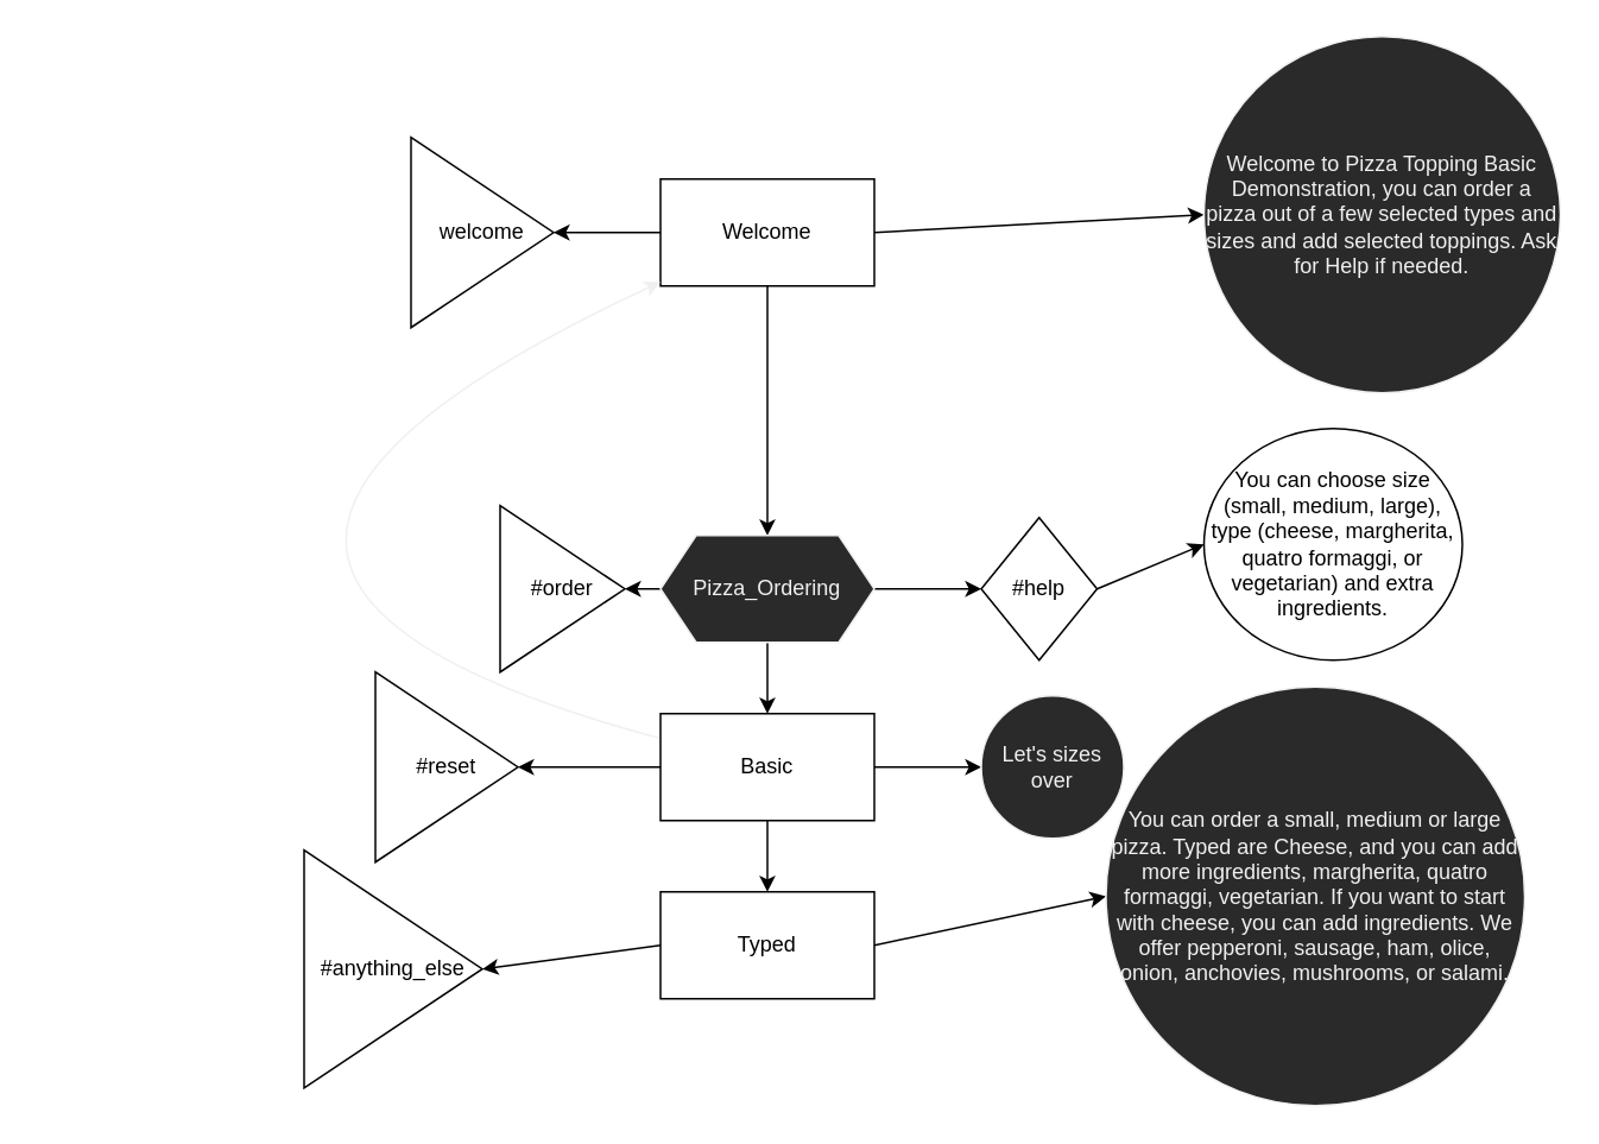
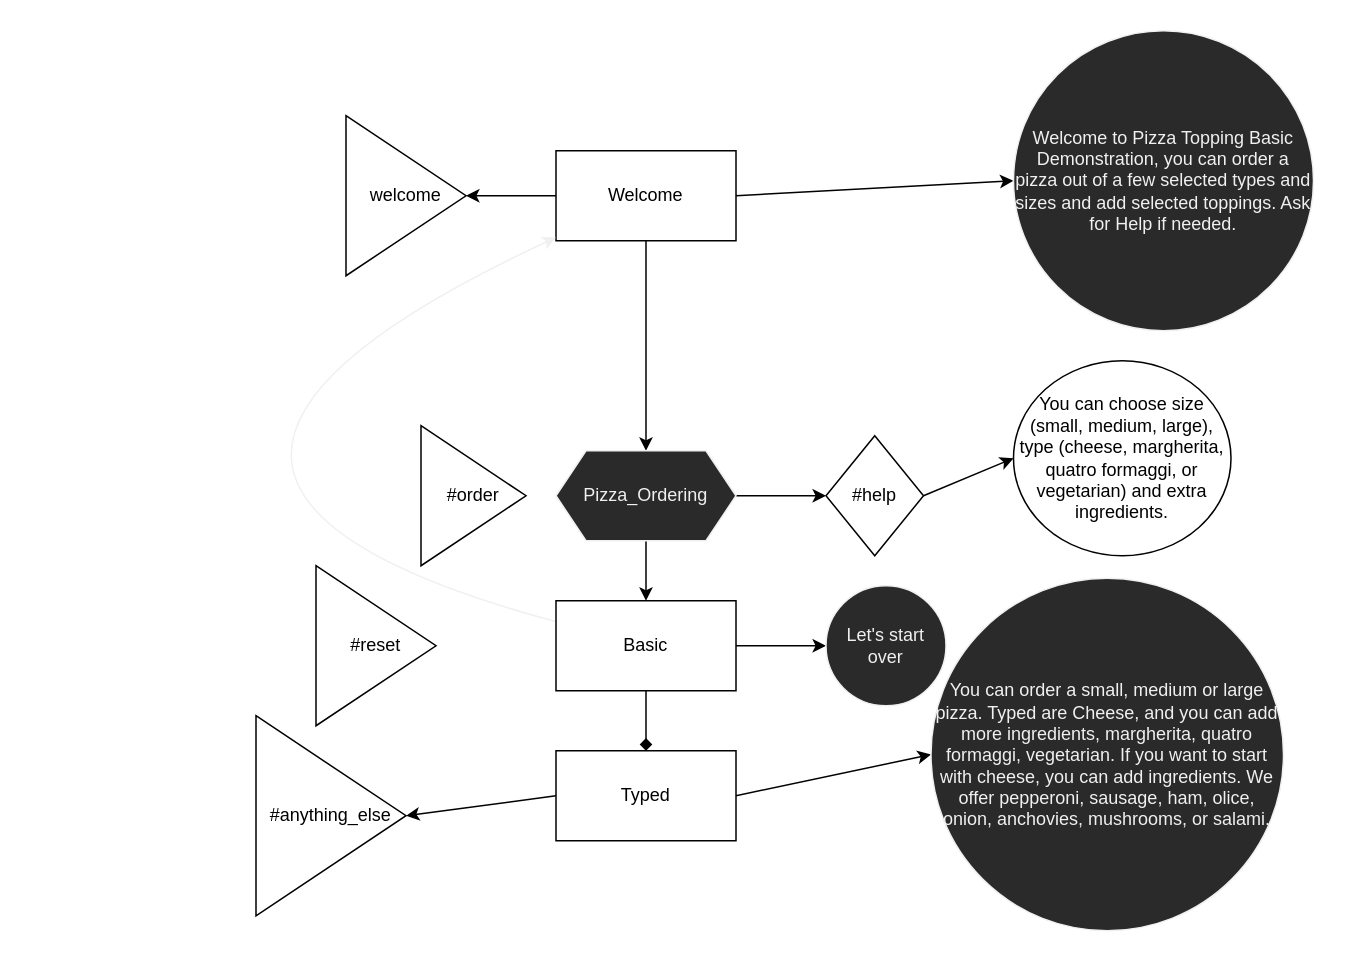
  <mxCell id="0" />
  <mxCell id="1" parent="0" />
  <mxCell id="2" style="edgeStyle=none;html=1;exitX=0.5;exitY=1;exitDx=0;exitDy=0;entryX=0.5;entryY=0;entryDx=0;entryDy=0;" parent="1" source="5" target="9" edge="1"><mxGeometry relative="1" as="geometry" /></mxCell>
  <mxCell id="3" style="edgeStyle=none;html=1;exitX=1;exitY=0.5;exitDx=0;exitDy=0;entryX=0;entryY=0.5;entryDx=0;entryDy=0;" parent="1" source="5" target="20" edge="1"><mxGeometry relative="1" as="geometry" /></mxCell>
  <mxCell id="4" style="edgeStyle=none;html=1;exitX=0;exitY=0.5;exitDx=0;exitDy=0;entryX=1;entryY=0.5;entryDx=0;entryDy=0;" parent="1" source="5" target="21" edge="1"><mxGeometry relative="1" as="geometry" /></mxCell>
  <mxCell id="5" value="Welcome" style="rounded=0;whiteSpace=wrap;html=1;" parent="1" vertex="1"><mxGeometry x="370" y="100" width="120" height="60" as="geometry" /></mxCell>
  <mxCell id="6" style="edgeStyle=none;html=1;exitX=0.5;exitY=1;exitDx=0;exitDy=0;entryX=0.5;entryY=0;entryDx=0;entryDy=0;" parent="1" source="9" target="14" edge="1"><mxGeometry relative="1" as="geometry" /></mxCell>
- <mxCell id="7" style="edgeStyle=none;html=1;exitX=0;exitY=0.5;exitDx=0;exitDy=0;entryX=1;entryY=0.5;entryDx=0;entryDy=0;" parent="1" source="9" target="23" edge="1"><mxGeometry relative="1" as="geometry" /></mxCell>
  <mxCell id="8" style="edgeStyle=none;html=1;exitX=1;exitY=0.5;exitDx=0;exitDy=0;entryX=0;entryY=0.5;entryDx=0;entryDy=0;" parent="1" source="9" target="26" edge="1"><mxGeometry relative="1" as="geometry" /></mxCell>
  <mxCell id="9" value="Pizza_Ordering" style="shape=hexagon;perimeter=hexagonPerimeter2;whiteSpace=wrap;html=1;fixedSize=1;fontFamily=Helvetica;fontSize=12;fontColor=rgb(240, 240, 240);align=center;strokeColor=rgb(240, 240, 240);fillColor=rgb(42, 42, 42);" parent="1" vertex="1"><mxGeometry x="370" y="300" width="120" height="60" as="geometry" /></mxCell>
- <mxCell id="10" style="edgeStyle=none;html=1;exitX=0.5;exitY=1;exitDx=0;exitDy=0;entryX=0.5;entryY=0;entryDx=0;entryDy=0;" parent="1" source="14" target="17" edge="1"><mxGeometry relative="1" as="geometry" /></mxCell>
+ <mxCell id="10" style="edgeStyle=none;html=1;exitX=0.5;exitY=1;exitDx=0;exitDy=0;entryX=0.5;entryY=0;entryDx=0;entryDy=0;endArrow=diamond;" parent="1" source="14" target="17" edge="1"><mxGeometry relative="1" as="geometry" /></mxCell>
  <mxCell id="11" style="edgeStyle=none;html=1;exitX=1;exitY=0.5;exitDx=0;exitDy=0;entryX=0;entryY=0.5;entryDx=0;entryDy=0;" parent="1" source="14" target="19" edge="1"><mxGeometry relative="1" as="geometry" /></mxCell>
- <mxCell id="12" style="edgeStyle=none;html=1;exitX=0;exitY=0.5;exitDx=0;exitDy=0;entryX=1;entryY=0.5;entryDx=0;entryDy=0;" parent="1" source="14" target="24" edge="1"><mxGeometry relative="1" as="geometry" /></mxCell>
  <mxCell id="13" style="curved=1;endArrow=classic;html=1;fontFamily=Helvetica;fontSize=11;fontColor=rgb(240, 240, 240);align=center;strokeColor=rgb(240, 240, 240);" parent="1" source="14" target="5" edge="1"><mxGeometry relative="1" as="geometry"><Array as="points"><mxPoint x="20" y="320" /></Array></mxGeometry></mxCell>
  <mxCell id="14" value="Basic" style="rounded=0;whiteSpace=wrap;html=1;" parent="1" vertex="1"><mxGeometry x="370" y="400" width="120" height="60" as="geometry" /></mxCell>
  <mxCell id="15" style="edgeStyle=none;html=1;exitX=1;exitY=0.5;exitDx=0;exitDy=0;entryX=0;entryY=0.5;entryDx=0;entryDy=0;" parent="1" source="17" target="18" edge="1"><mxGeometry relative="1" as="geometry" /></mxCell>
  <mxCell id="16" style="edgeStyle=none;html=1;exitX=0;exitY=0.5;exitDx=0;exitDy=0;entryX=1;entryY=0.5;entryDx=0;entryDy=0;" parent="1" source="17" target="22" edge="1"><mxGeometry relative="1" as="geometry" /></mxCell>
  <mxCell id="17" value="Typed" style="rounded=0;whiteSpace=wrap;html=1;" parent="1" vertex="1"><mxGeometry x="370" y="500" width="120" height="60" as="geometry" /></mxCell>
  <mxCell id="18" value="You can order a small, medium or large pizza. Typed are Cheese, and you can add more ingredients, margherita, quatro formaggi, vegetarian. If you want to start with cheese, you can add ingredients. We offer pepperoni, sausage, ham, olice, onion, anchovies, mushrooms, or salami." style="ellipse;whiteSpace=wrap;html=1;aspect=fixed;fontFamily=Helvetica;fontSize=12;fontColor=rgb(240, 240, 240);align=center;strokeColor=rgb(240, 240, 240);fillColor=rgb(42, 42, 42);" parent="1" vertex="1"><mxGeometry x="620" y="385" width="235" height="235" as="geometry" /></mxCell>
- <mxCell id="19" value="Let's sizes over" style="ellipse;whiteSpace=wrap;html=1;aspect=fixed;fontFamily=Helvetica;fontSize=12;fontColor=rgb(240, 240, 240);align=center;strokeColor=rgb(240, 240, 240);fillColor=rgb(42, 42, 42);" parent="1" vertex="1"><mxGeometry x="550" y="390" width="80" height="80" as="geometry" /></mxCell>
+ <mxCell id="19" value="Let's start over" style="ellipse;whiteSpace=wrap;html=1;aspect=fixed;fontFamily=Helvetica;fontSize=12;fontColor=rgb(240, 240, 240);align=center;strokeColor=rgb(240, 240, 240);fillColor=rgb(42, 42, 42);" parent="1" vertex="1"><mxGeometry x="550" y="390" width="80" height="80" as="geometry" /></mxCell>
  <mxCell id="20" value="Welcome to Pizza Topping Basic Demonstration, you can order a pizza out of a few selected types and sizes and add selected toppings. Ask for Help if needed." style="ellipse;whiteSpace=wrap;html=1;aspect=fixed;fontFamily=Helvetica;fontSize=12;fontColor=rgb(240, 240, 240);align=center;strokeColor=rgb(240, 240, 240);fillColor=rgb(42, 42, 42);" parent="1" vertex="1"><mxGeometry x="675" y="20" width="200" height="200" as="geometry" /></mxCell>
  <mxCell id="21" value="welcome" style="triangle;whiteSpace=wrap;html=1;" parent="1" vertex="1"><mxGeometry x="230" y="76.66" width="80" height="106.67" as="geometry" /></mxCell>
  <mxCell id="22" value="#anything_else" style="triangle;whiteSpace=wrap;html=1;" parent="1" vertex="1"><mxGeometry x="170" y="476.66" width="100" height="133.34" as="geometry" /></mxCell>
  <mxCell id="23" value="#order" style="triangle;whiteSpace=wrap;html=1;" parent="1" vertex="1"><mxGeometry x="280" y="283.33" width="70" height="93.33" as="geometry" /></mxCell>
  <mxCell id="24" value="#reset" style="triangle;whiteSpace=wrap;html=1;" parent="1" vertex="1"><mxGeometry x="210" y="376.66" width="80" height="106.67" as="geometry" /></mxCell>
  <mxCell id="25" style="edgeStyle=none;html=1;exitX=1;exitY=0.5;exitDx=0;exitDy=0;entryX=0;entryY=0.5;entryDx=0;entryDy=0;" parent="1" source="26" target="27" edge="1"><mxGeometry relative="1" as="geometry" /></mxCell>
  <mxCell id="26" value="#help" style="rhombus;whiteSpace=wrap;html=1;" parent="1" vertex="1"><mxGeometry x="550" y="290" width="65" height="80" as="geometry" /></mxCell>
  <mxCell id="27" value="You can choose size (small, medium, large), type (cheese, margherita, quatro formaggi, or vegetarian) and extra ingredients." style="ellipse;whiteSpace=wrap;html=1;" parent="1" vertex="1"><mxGeometry x="675" y="240" width="145" height="130" as="geometry" /></mxCell>
